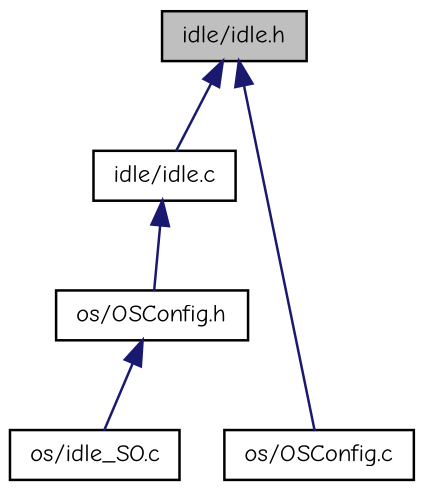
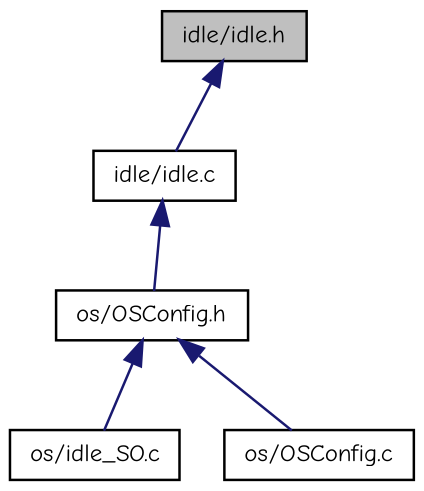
  digraph {
    fontname="Comic Neue"
    node [color=black fillcolor=white fontname="Comic Neue" fontsize=10 shape=record style=filled]
    edge [color=midnightblue dir=back fontname="Comic Neue" fontsize=10 labelfontname=Helvetica labelfontsize=10 style=solid]
    n1 [fillcolor=grey75 fontcolor=black height=0.2 label="idle/idle.h" width=0.4]
    n2 [height=0.2 label="idle/idle.c" width=0.4]
    n3 [height=0.2 label="os/OSConfig.h" width=0.4]
    n4 [height=0.2 label="os/idle_SO.c" width=0.4]
    n5 [height=0.2 label="os/OSConfig.c" width=0.4]
    n1 -> n2
    n2 -> n3
    n3 -> n4
-   n1 -> n5
+   n3 -> n5
  }
